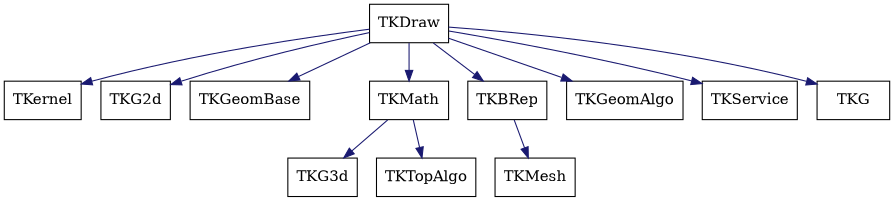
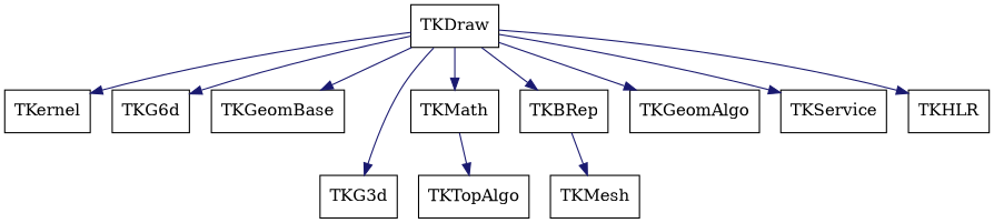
  digraph {
    aspect=1
    node [shape=box]
    edge [color=midnightblue style=solid]
    TKDraw
    TKernel
-   TKG2d
+   TKG2d [label=TKG6d]
    TKGeomBase
    TKG3d
    TKMath
    TKBRep
    TKGeomAlgo
    TKService
-   TKHLR [label=TKG]
+   TKHLR
    TKTopAlgo
    TKMesh
    TKDraw -> TKernel
    TKDraw -> TKG2d
    TKDraw -> TKGeomBase
-   TKMath -> TKG3d
+   TKDraw -> TKG3d
    TKDraw -> TKMath
    TKDraw -> TKBRep
    TKDraw -> TKGeomAlgo
    TKDraw -> TKService
    TKDraw -> TKHLR
    TKMath -> TKTopAlgo
    TKBRep -> TKMesh
  }
